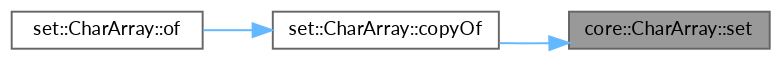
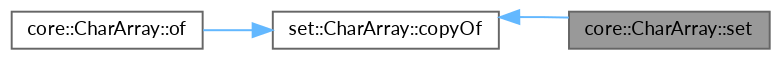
  digraph {
    fontname=Lato
    rankdir=RL
    node [color=grey40 fillcolor=white fontname=Lato fontsize=10 shape=box style=filled]
    edge [color=steelblue1 dir=back fontname=Lato fontsize=10 labelfontname=Helvetica labelfontsize=10 style=solid]
    n1 [color=gray40 fillcolor=grey60 fontcolor=black height=0.2 label="core::CharArray::set" width=0.4]
    n2 [height=0.2 label="set::CharArray::copyOf" width=0.4]
-   n3 [height=0.2 label="set::CharArray::of" width=0.4]
-   n1 -> n2
+   n3 [height=0.2 label="core::CharArray::of" width=0.4]
+   n2 -> n1
    n2 -> n3
  }
